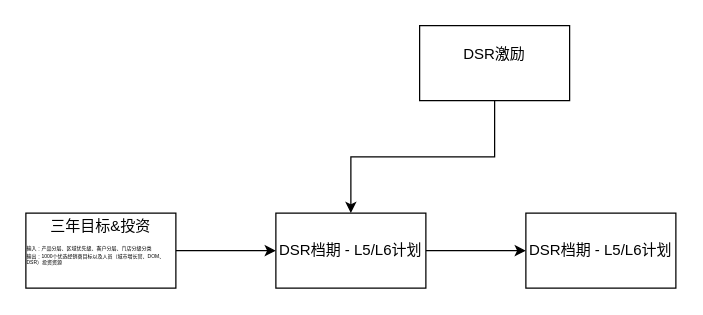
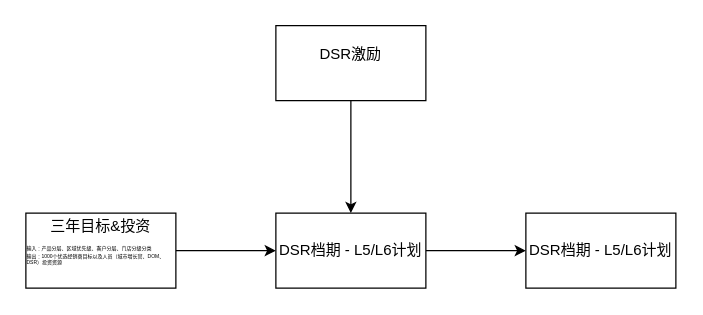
  <mxCell id="0" />
  <mxCell id="1" parent="0" />
  <mxCell id="2" value="" style="edgeStyle=orthogonalEdgeStyle;rounded=0;orthogonalLoop=1;jettySize=auto;html=1;" edge="1" parent="1" source="3" target="5"><mxGeometry relative="1" as="geometry" /></mxCell>
  <mxCell id="3" value="三年目标&amp;amp;投资&lt;br&gt;&lt;div style=&quot;text-align: left;&quot;&gt;&lt;span style=&quot;font-size: 4px; background-color: initial;&quot;&gt;输入：产品分层、区域优先级、客户分层、门店分级分类&lt;/span&gt;&lt;/div&gt;&lt;font style=&quot;font-size: 4px;&quot;&gt;&lt;div style=&quot;text-align: left;&quot;&gt;&lt;span style=&quot;background-color: initial;&quot;&gt;输出：1000个优选经销商目标以及人员（城市增长官、DOM、DSR）&lt;/span&gt;&lt;span style=&quot;background-color: initial;&quot;&gt;投资&lt;/span&gt;&lt;span style=&quot;background-color: initial;&quot;&gt;资源&lt;/span&gt;&lt;/div&gt;&lt;br&gt;&lt;/font&gt;" style="rounded=0;whiteSpace=wrap;html=1;" vertex="1" parent="1"><mxGeometry x="20" y="170" width="120" height="60" as="geometry" /></mxCell>
  <mxCell id="4" value="" style="edgeStyle=orthogonalEdgeStyle;rounded=0;orthogonalLoop=1;jettySize=auto;html=1;" edge="1" parent="1" source="5" target="8"><mxGeometry relative="1" as="geometry" /></mxCell>
  <mxCell id="5" value="DSR档期 - L5/L6计划" style="whiteSpace=wrap;html=1;rounded=0;" vertex="1" parent="1"><mxGeometry x="220" y="170" width="120" height="60" as="geometry" /></mxCell>
  <mxCell id="6" style="edgeStyle=orthogonalEdgeStyle;rounded=0;orthogonalLoop=1;jettySize=auto;html=1;exitX=0.5;exitY=1;exitDx=0;exitDy=0;" edge="1" parent="1" source="7" target="5"><mxGeometry relative="1" as="geometry" /></mxCell>
- <mxCell id="7" value="DSR激励&lt;br&gt;&lt;div&gt;&lt;br/&gt;&lt;/div&gt;" style="whiteSpace=wrap;html=1;rounded=0;" vertex="1" parent="1"><mxGeometry x="335" y="20" width="120" height="60" as="geometry" /></mxCell>
+ <mxCell id="7" value="DSR激励&lt;br&gt;&lt;div&gt;&lt;br/&gt;&lt;/div&gt;" style="whiteSpace=wrap;html=1;rounded=0;" vertex="1" parent="1"><mxGeometry x="220" y="20" width="120" height="60" as="geometry" /></mxCell>
  <mxCell id="8" value="DSR档期 - L5/L6计划" style="whiteSpace=wrap;html=1;rounded=0;" vertex="1" parent="1"><mxGeometry x="420" y="170" width="120" height="60" as="geometry" /></mxCell>
